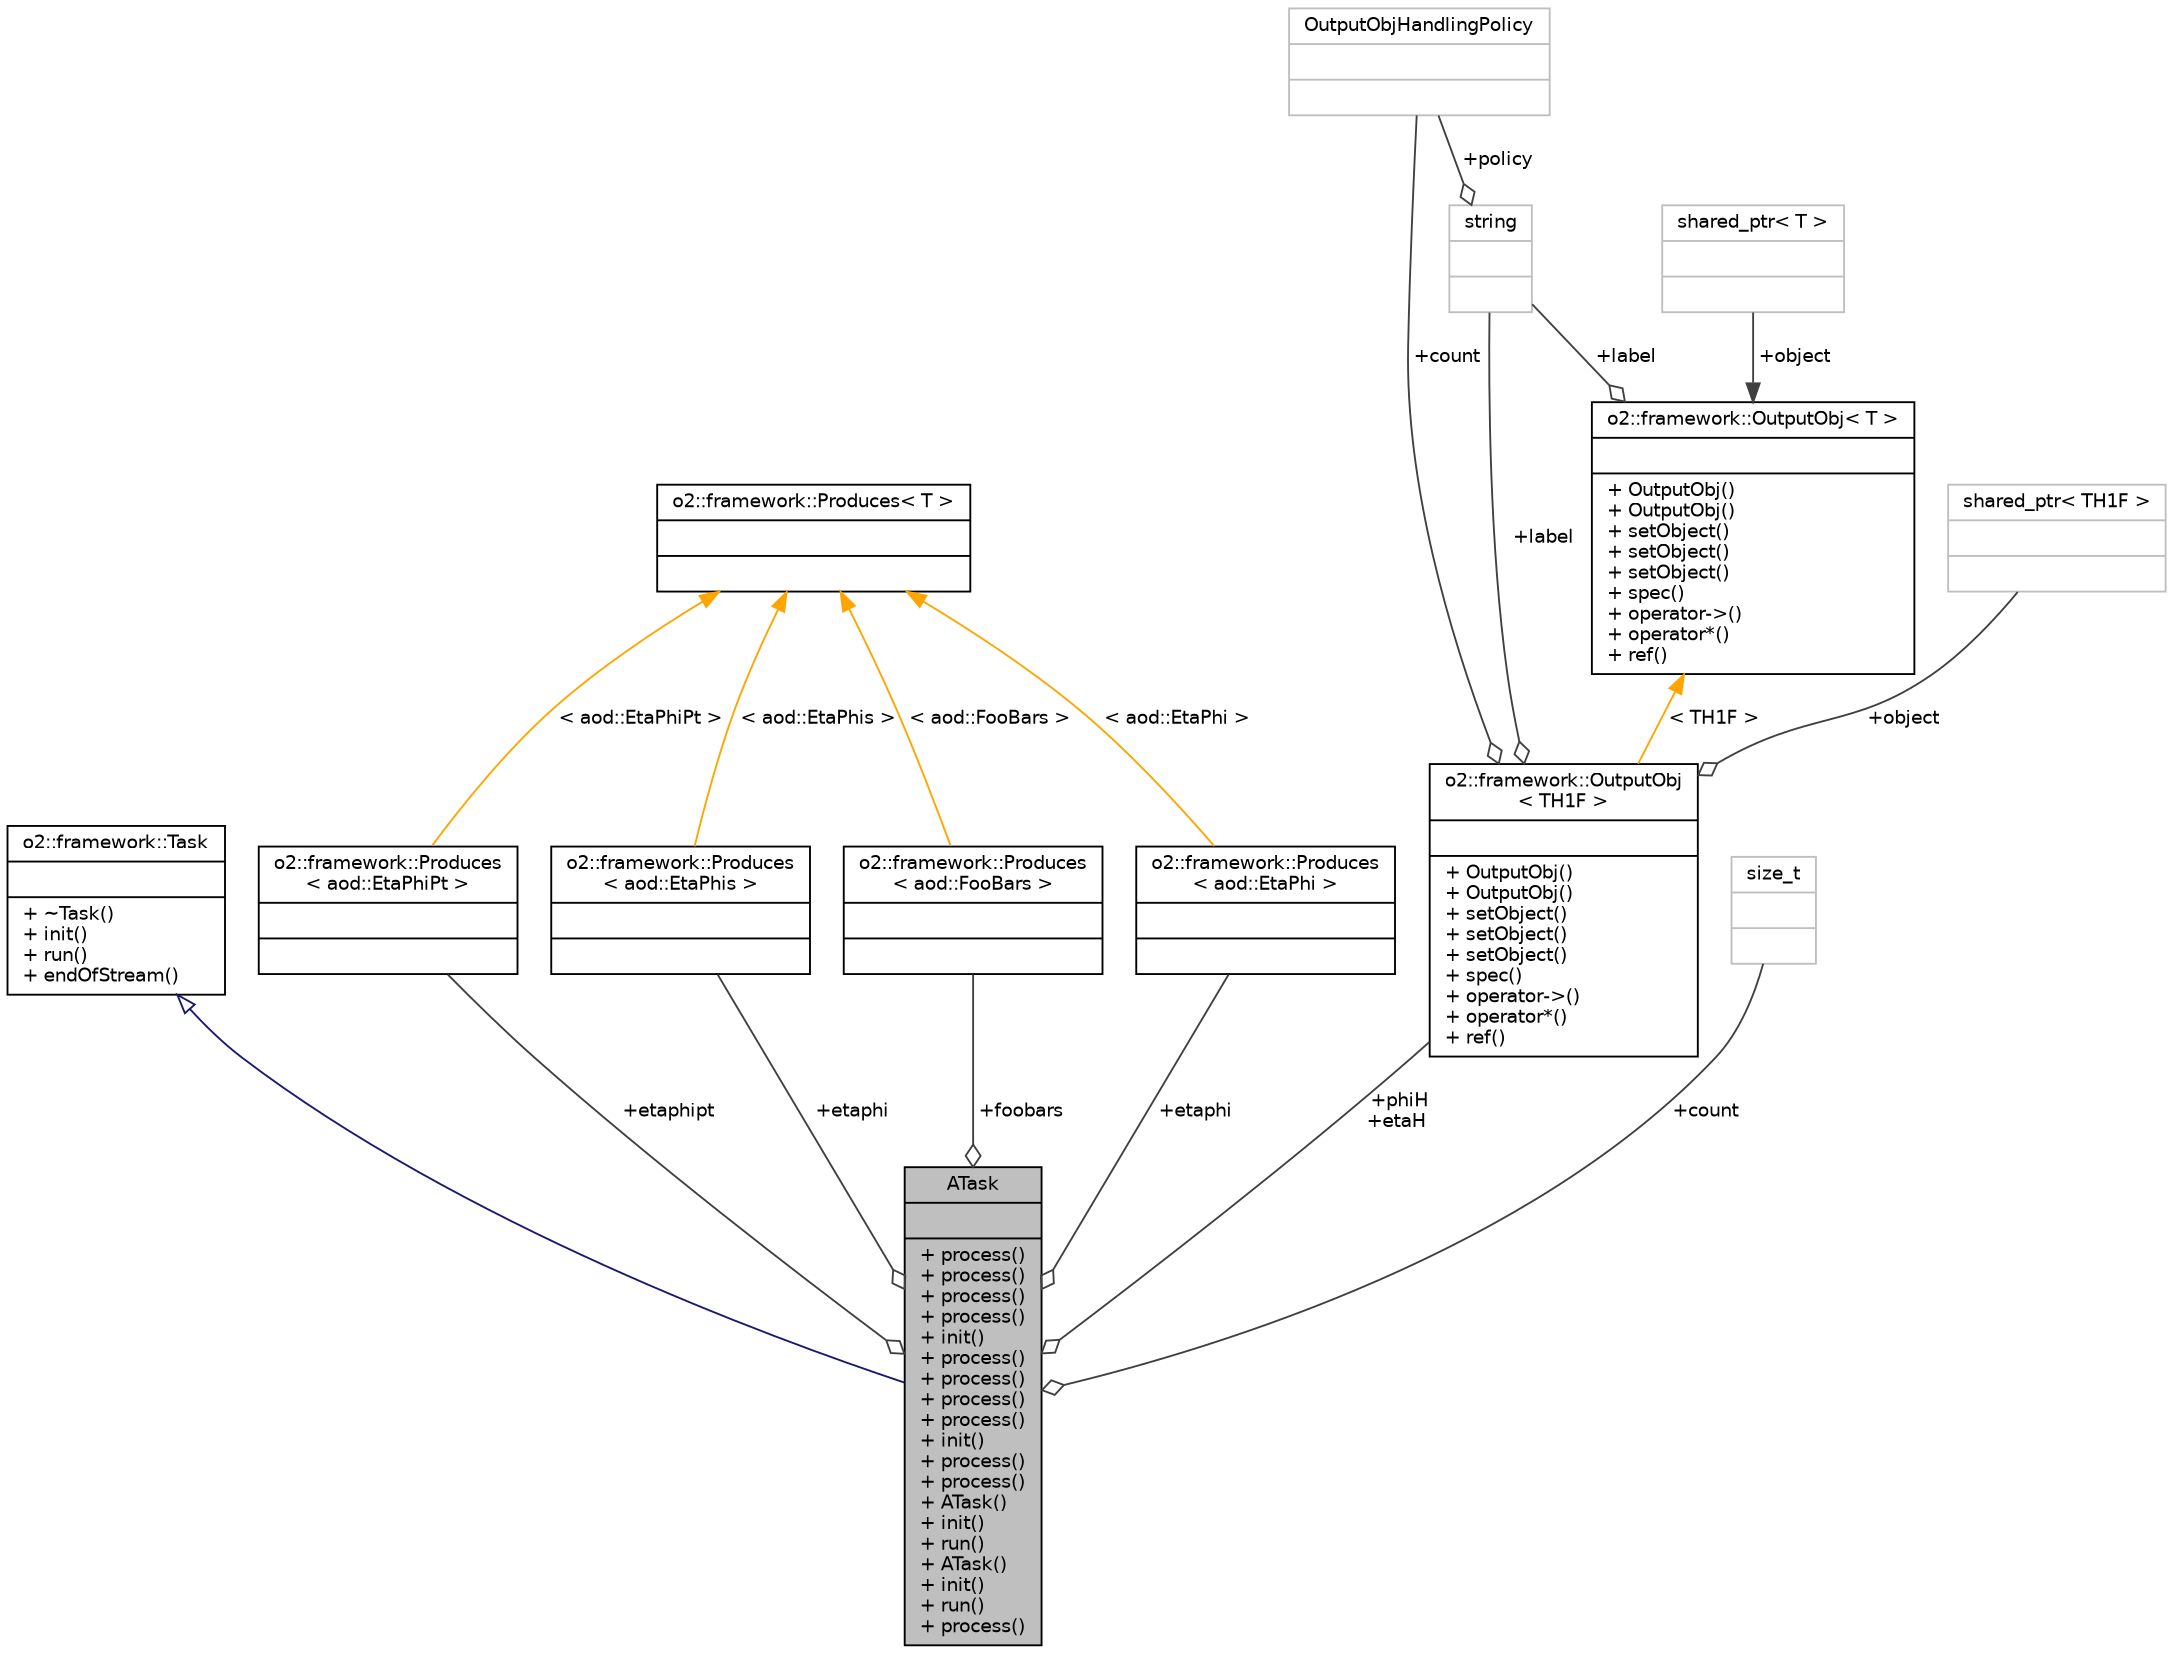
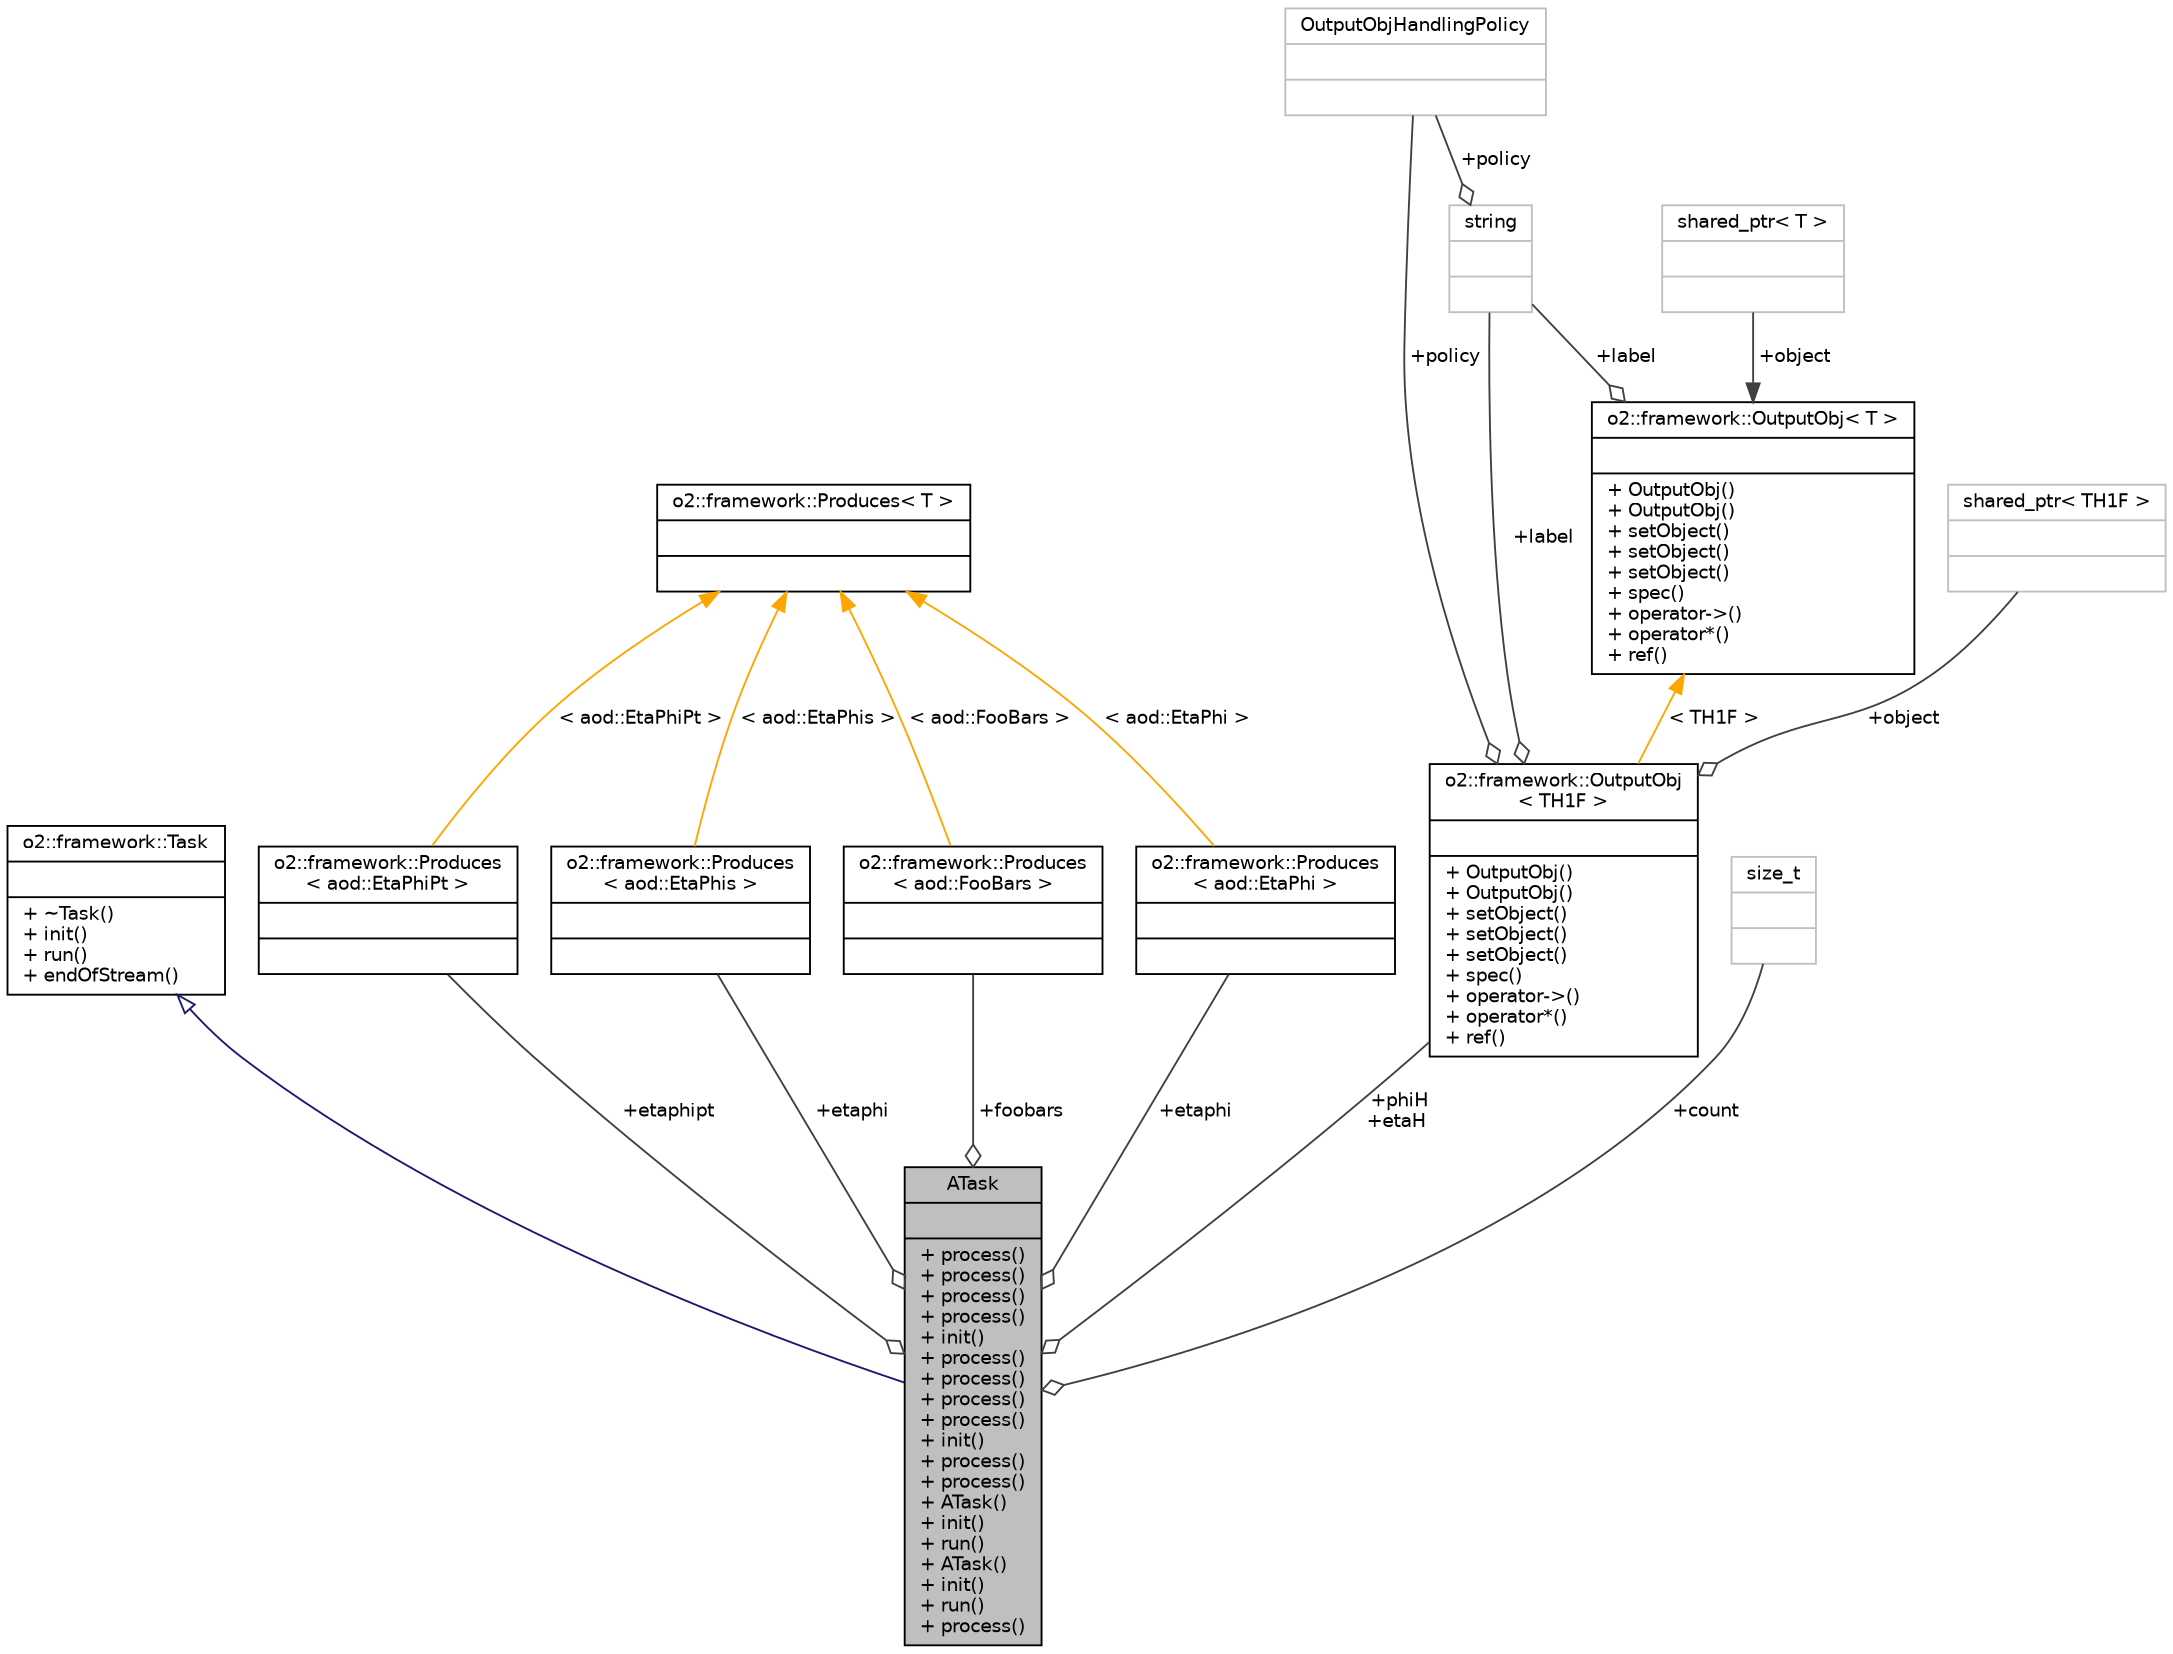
  digraph {
    node [color=black fontname=Helvetica fontsize=10 shape=record]
    edge [color=grey25 fontname=Helvetica fontsize=10 labelfontname=Helvetica labelfontsize=10 style=solid arrowhead=odiamond]
    n1 [fillcolor=grey75 fontcolor=black height=0.2 label="{ATask\n||+ process()\l+ process()\l+ process()\l+ process()\l+ init()\l+ process()\l+ process()\l+ process()\l+ process()\l+ init()\l+ process()\l+ process()\l+ ATask()\l+ init()\l+ run()\l+ ATask()\l+ init()\l+ run()\l+ process()\l}" style=filled width=0.4]
    n2 [height=0.2 label="{o2::framework::Task\n||+ ~Task()\l+ init()\l+ run()\l+ endOfStream()\l}" width=0.4]
    n3 [height=0.2 label="{o2::framework::Produces\l\< aod::EtaPhiPt \>\n||}" width=0.4]
    n4 [height=0.2 label="{o2::framework::Produces\< T \>\n||}" width=0.4]
    n5 [height=0.2 label="{o2::framework::Produces\l\< aod::EtaPhis \>\n||}" width=0.4]
    n6 [height=0.2 label="{o2::framework::Produces\l\< aod::FooBars \>\n||}" width=0.4]
    n7 [height=0.2 label="{o2::framework::Produces\l\< aod::EtaPhi \>\n||}" width=0.4]
    n8 [height=0.2 label="{o2::framework::OutputObj\l\< TH1F \>\n||+ OutputObj()\l+ OutputObj()\l+ setObject()\l+ setObject()\l+ setObject()\l+ spec()\l+ operator-\>()\l+ operator*()\l+ ref()\l}" width=0.4]
    n9 [color=grey75 height=0.2 label="{OutputObjHandlingPolicy\n||}" width=0.4]
    n10 [color=grey75 height=0.2 label="{string\n||}" width=0.4]
    n11 [height=0.2 label="{o2::framework::OutputObj\< T \>\n||+ OutputObj()\l+ OutputObj()\l+ setObject()\l+ setObject()\l+ setObject()\l+ spec()\l+ operator-\>()\l+ operator*()\l+ ref()\l}" width=0.4]
    n12 [color=grey75 height=0.2 label="{shared_ptr\< TH1F \>\n||}" width=0.4]
    n13 [color=grey75 height=0.2 label="{shared_ptr\< T \>\n||}" width=0.4]
    n14 [color=grey75 height=0.2 label="{size_t\n||}" width=0.4]
    n2 -> n1 [arrowtail=onormal color=midnightblue dir=back arrowhead=""]
    n3 -> n1 [label=" +etaphipt"]
    n4 -> n3 [color=orange dir=back label=" \< aod::EtaPhiPt \>" arrowhead=""]
    n4 -> n5 [color=orange dir=back label=" \< aod::EtaPhis \>" arrowhead=""]
    n4 -> n6 [color=orange dir=back label=" \< aod::FooBars \>" arrowhead=""]
    n4 -> n7 [color=orange dir=back label=" \< aod::EtaPhi \>" arrowhead=""]
    n5 -> n1 [label=" +etaphi"]
    n6 -> n1 [label=" +foobars"]
    n7 -> n1 [label=" +etaphi"]
    n8 -> n1 [label=" +phiH\n+etaH"]
-   n9 -> n8 [label=" +count"]
+   n9 -> n8 [label=" +policy"]
    n9 -> n10 [label=" +policy"]
    n10 -> n8 [label=" +label"]
    n10 -> n11 [label=" +label"]
    n11 -> n8 [color=orange dir=back label=" \< TH1F \>" arrowhead=""]
    n12 -> n8 [label=" +object"]
    n13 -> n11 [arrowhead=normal label=" +object"]
    n14 -> n1 [label=" +count"]
  }
